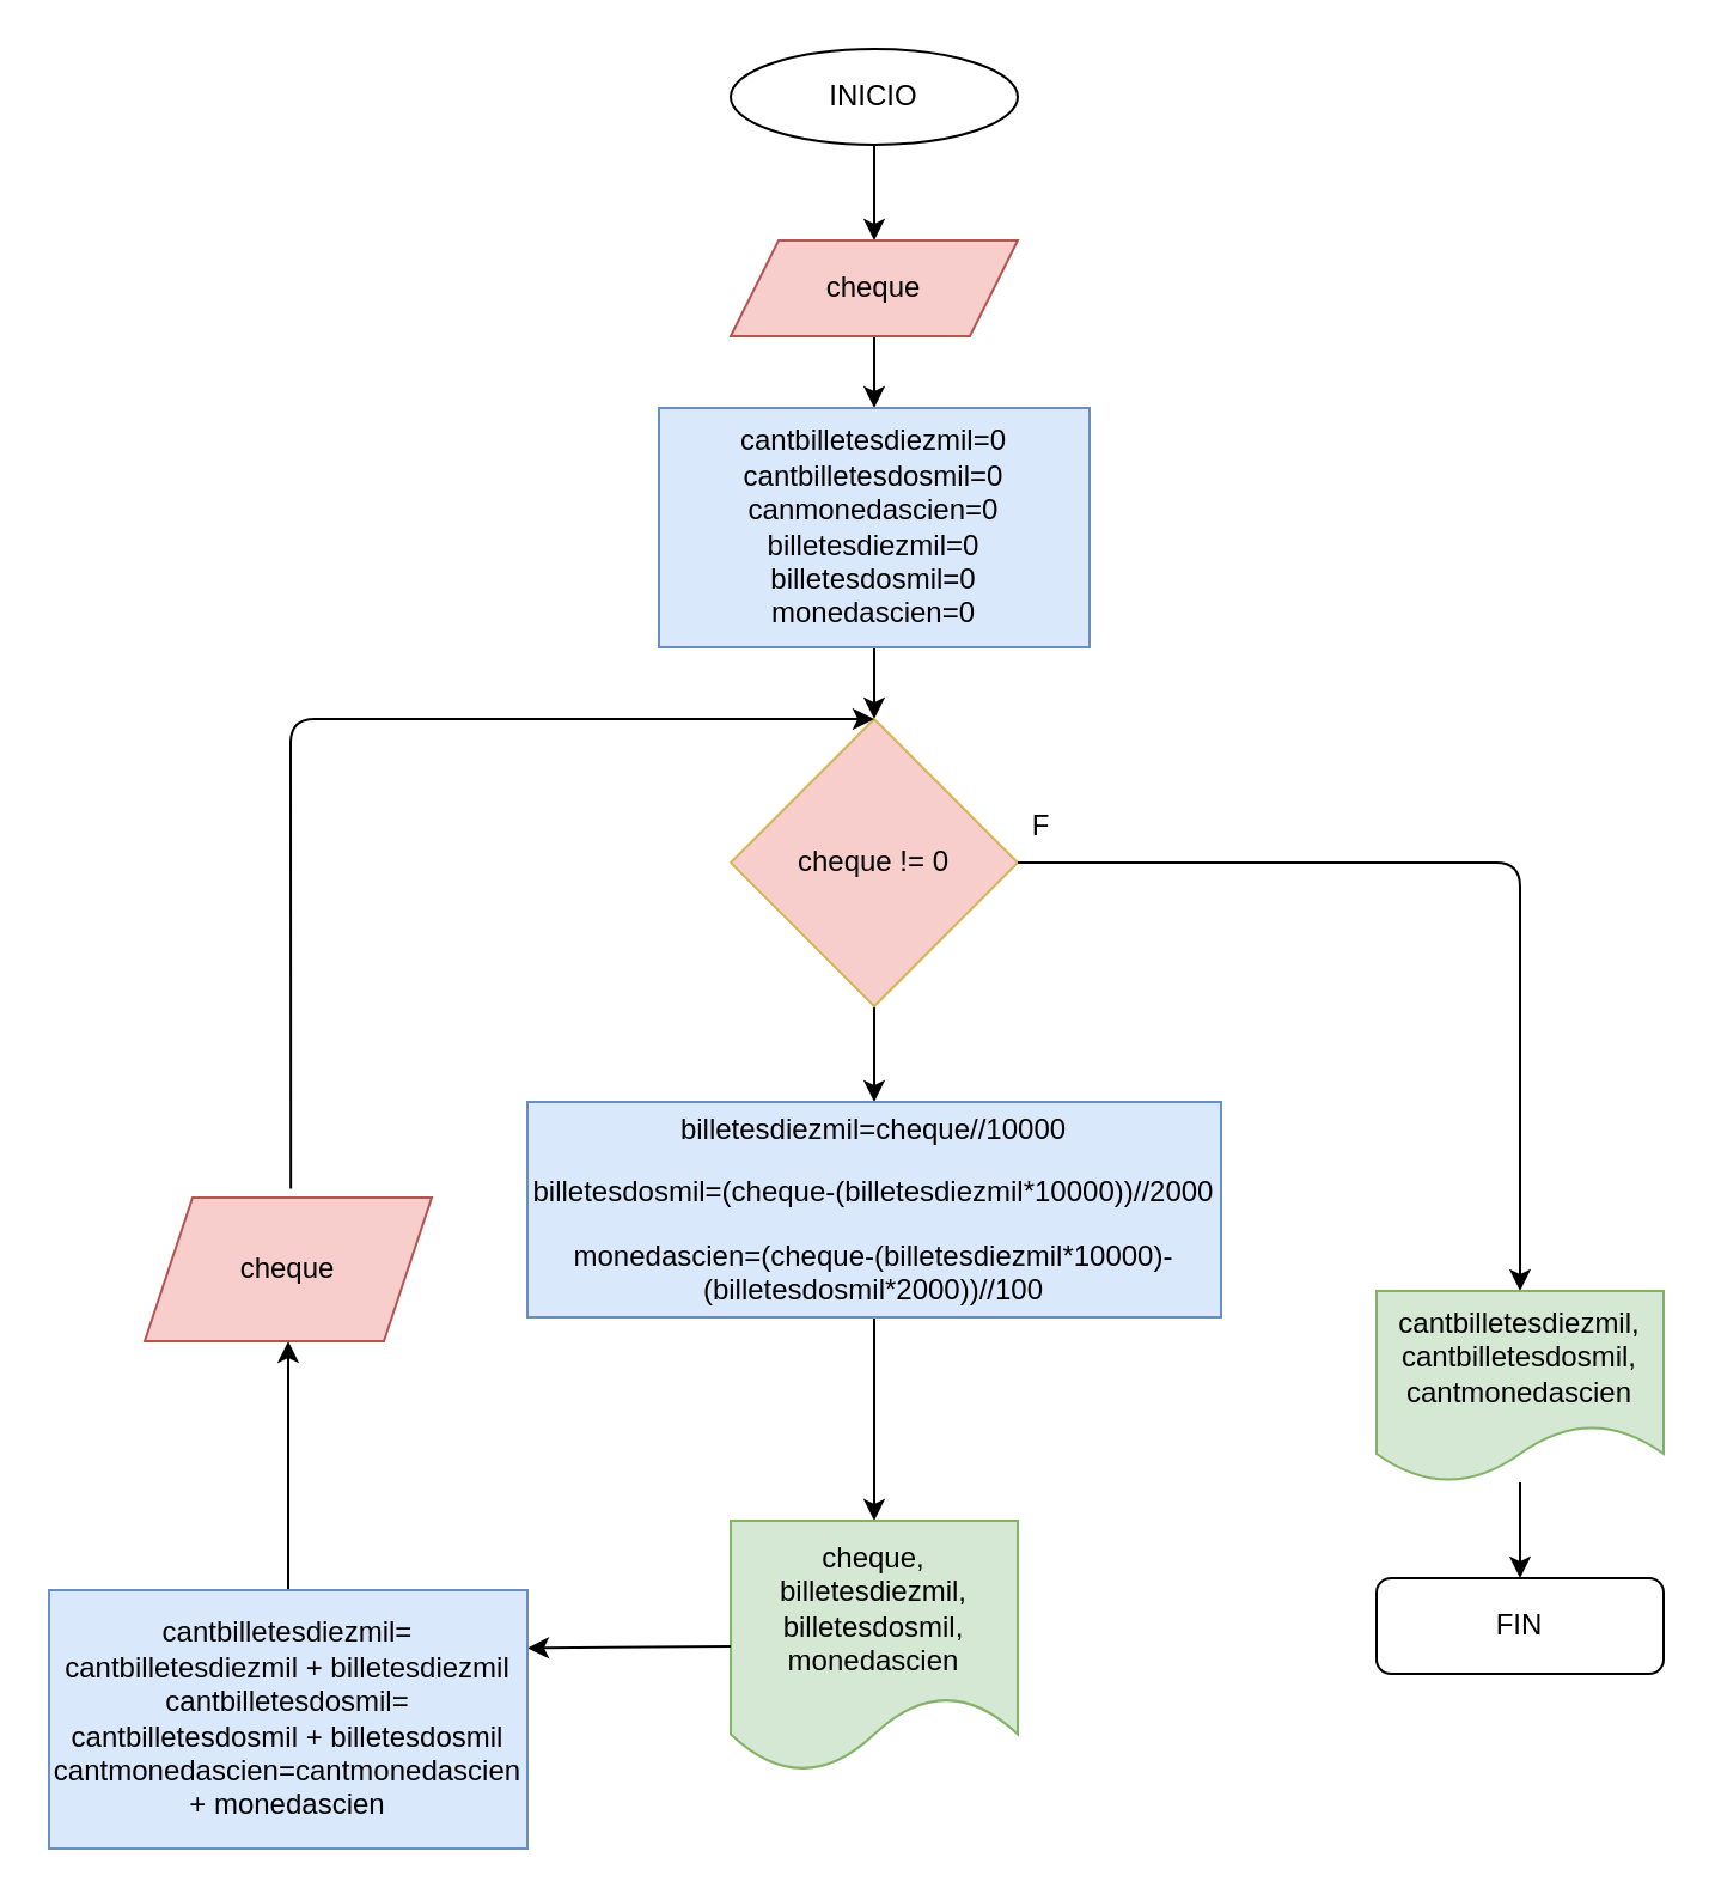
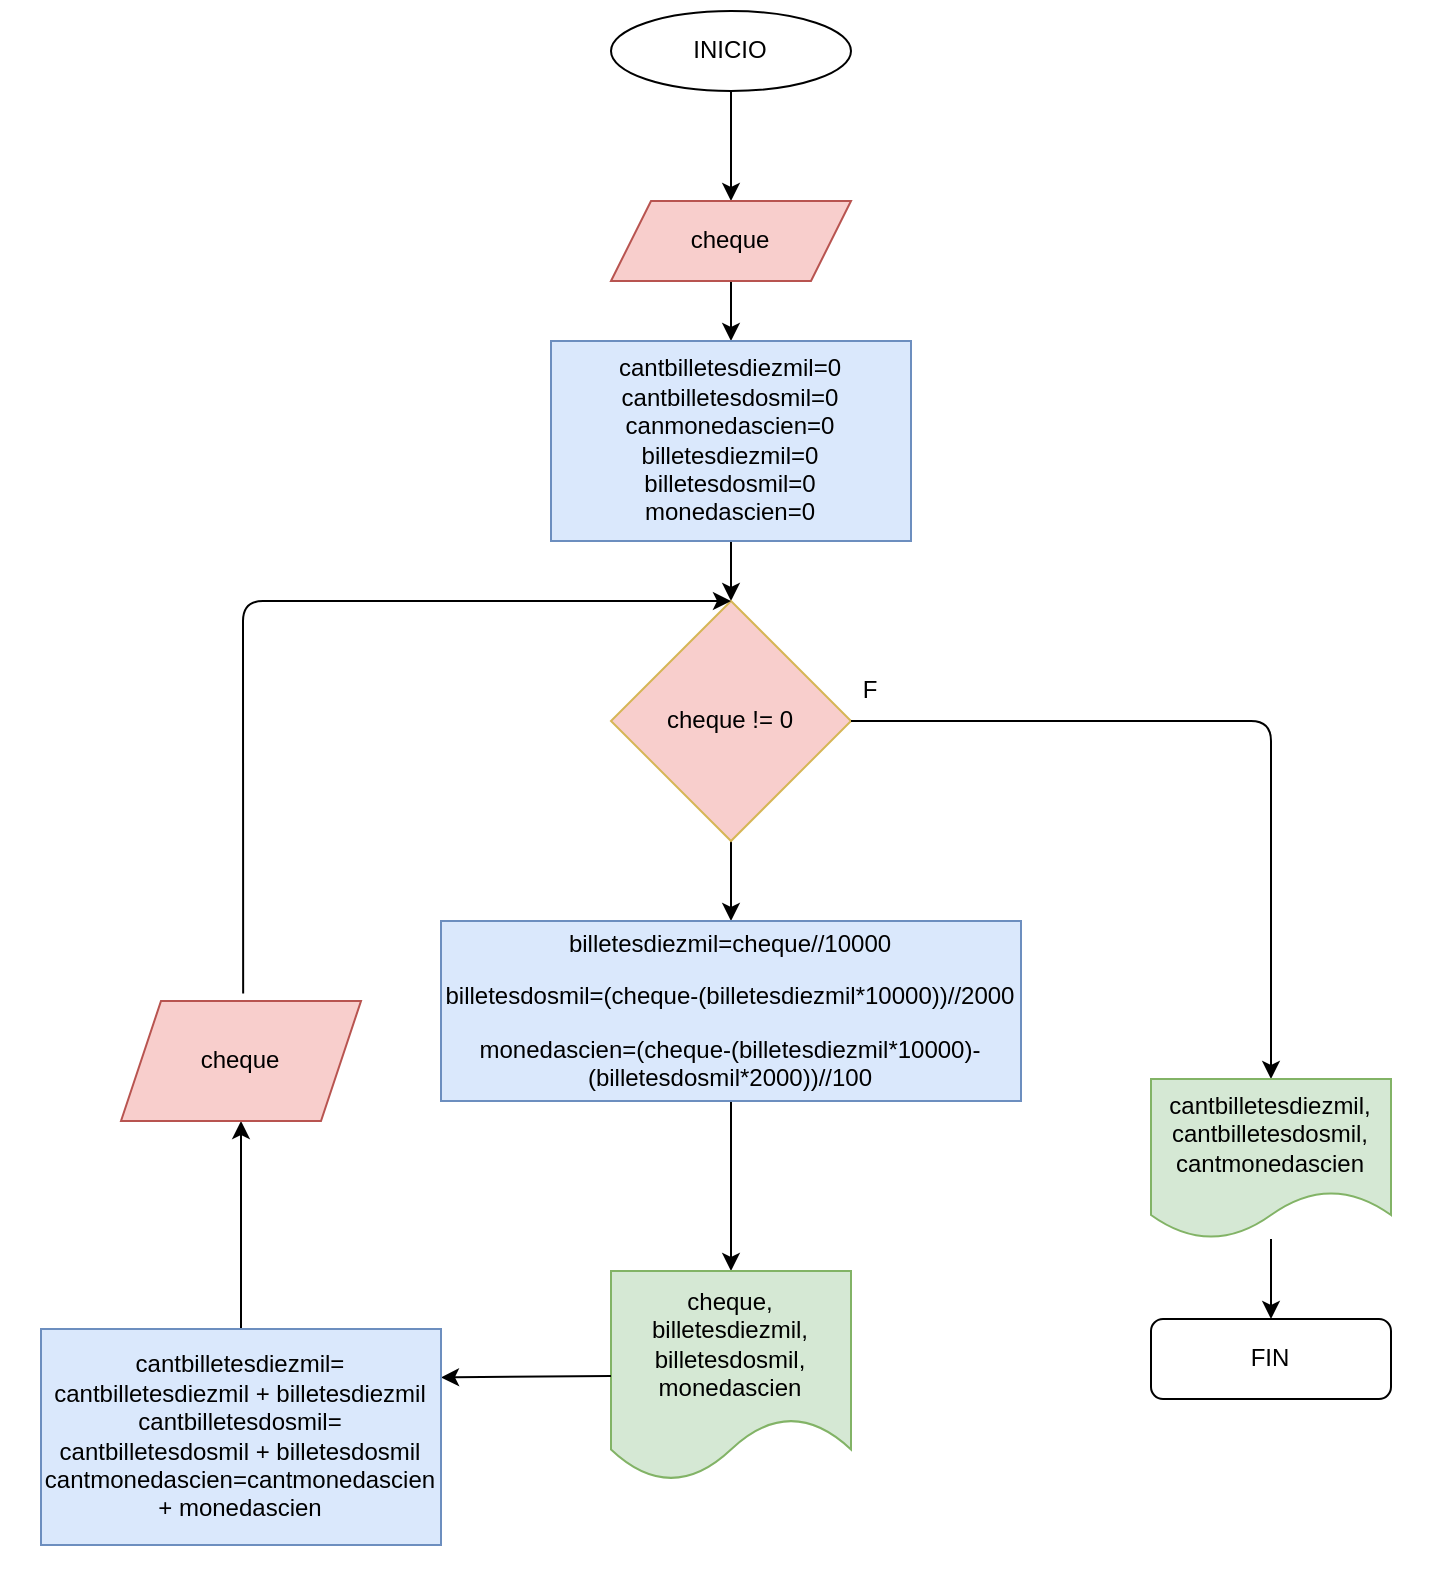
  <mxCell id="0" />
  <mxCell id="1" parent="0" />
  <mxCell id="2" value="" style="edgeStyle=none;html=1;" edge="1" parent="1" source="3" target="5"><mxGeometry relative="1" as="geometry" /></mxCell>
- <mxCell id="3" value="INICIO" style="ellipse;whiteSpace=wrap;html=1;" vertex="1" parent="1"><mxGeometry x="305" y="20" width="120" height="40" as="geometry" /></mxCell>
+ <mxCell id="3" value="INICIO" style="ellipse;whiteSpace=wrap;html=1;" vertex="1" parent="1"><mxGeometry x="305" y="5" width="120" height="40" as="geometry" /></mxCell>
  <mxCell id="4" value="" style="edgeStyle=none;html=1;" edge="1" parent="1" source="5" target="7"><mxGeometry relative="1" as="geometry" /></mxCell>
  <mxCell id="5" value="cheque" style="shape=parallelogram;perimeter=parallelogramPerimeter;whiteSpace=wrap;html=1;fixedSize=1;fillColor=#f8cecc;strokeColor=#b85450;" vertex="1" parent="1"><mxGeometry x="305" y="100" width="120" height="40" as="geometry" /></mxCell>
  <mxCell id="6" value="" style="edgeStyle=none;html=1;" edge="1" parent="1" source="7" target="9"><mxGeometry relative="1" as="geometry" /></mxCell>
  <mxCell id="7" value="cantbilletesdiezmil=0&lt;br&gt;cantbilletesdosmil=0&lt;br&gt;canmonedascien=0&lt;br&gt;billetesdiezmil=0&lt;br&gt;billetesdosmil=0&lt;br&gt;monedascien=0&lt;br&gt;" style="whiteSpace=wrap;html=1;fillColor=#dae8fc;strokeColor=#6c8ebf;" vertex="1" parent="1"><mxGeometry x="275" y="170" width="180" height="100" as="geometry" /></mxCell>
  <mxCell id="8" value="" style="edgeStyle=none;html=1;" edge="1" parent="1" source="9" target="11"><mxGeometry relative="1" as="geometry" /></mxCell>
  <mxCell id="9" value="cheque != 0" style="rhombus;whiteSpace=wrap;html=1;fillColor=#f8cecc;strokeColor=#d6b656;" vertex="1" parent="1"><mxGeometry x="305" y="300" width="120" height="120" as="geometry" /></mxCell>
  <mxCell id="10" value="" style="edgeStyle=none;html=1;" edge="1" parent="1" source="11" target="17"><mxGeometry relative="1" as="geometry" /></mxCell>
  <mxCell id="11" value="&lt;p class=&quot;selectable-text copyable-text&quot;&gt;&lt;span class=&quot;selectable-text copyable-text&quot;&gt;billetesdiezmil=cheque//10000&lt;/span&gt;&lt;/p&gt;&lt;p class=&quot;selectable-text copyable-text&quot;&gt;&lt;span&gt;billetesdosmil=(cheque-(billetesdiezmil*10000))//2000&lt;/span&gt;&lt;/p&gt;&lt;p class=&quot;selectable-text copyable-text&quot;&gt;&lt;span&gt;monedascien=(cheque-(billetesdiezmil*10000)-(billetesdosmil*2000))//100&lt;/span&gt;&lt;/p&gt;" style="whiteSpace=wrap;html=1;fillColor=#dae8fc;strokeColor=#6c8ebf;" vertex="1" parent="1"><mxGeometry x="220" y="460" width="290" height="90" as="geometry" /></mxCell>
  <mxCell id="12" value="" style="endArrow=classic;html=1;exitX=1;exitY=0.5;exitDx=0;exitDy=0;" edge="1" parent="1" source="9" target="14"><mxGeometry width="50" height="50" relative="1" as="geometry"><mxPoint x="425" y="460" as="sourcePoint" /><mxPoint x="585" y="420" as="targetPoint" /><Array as="points"><mxPoint x="635" y="360" /></Array></mxGeometry></mxCell>
  <mxCell id="13" value="" style="edgeStyle=none;html=1;" edge="1" parent="1" source="14" target="15"><mxGeometry relative="1" as="geometry" /></mxCell>
  <mxCell id="14" value="cantbilletesdiezmil,&lt;br&gt;cantbilletesdosmil,&lt;br&gt;cantmonedascien" style="shape=document;whiteSpace=wrap;html=1;boundedLbl=1;fillColor=#d5e8d4;strokeColor=#82b366;" vertex="1" parent="1"><mxGeometry x="575" y="539" width="120" height="80" as="geometry" /></mxCell>
  <mxCell id="15" value="FIN" style="whiteSpace=wrap;html=1;rounded=1;" vertex="1" parent="1"><mxGeometry x="575" y="659" width="120" height="40" as="geometry" /></mxCell>
  <mxCell id="16" value="F" style="text;html=1;strokeColor=none;fillColor=none;align=center;verticalAlign=middle;whiteSpace=wrap;rounded=0;" vertex="1" parent="1"><mxGeometry x="405" y="330" width="60" height="30" as="geometry" /></mxCell>
  <mxCell id="17" value="cheque, billetesdiezmil, billetesdosmil, monedascien" style="shape=document;whiteSpace=wrap;html=1;boundedLbl=1;fillColor=#d5e8d4;strokeColor=#82b366;" vertex="1" parent="1"><mxGeometry x="305" y="635" width="120" height="105" as="geometry" /></mxCell>
  <mxCell id="18" value="" style="endArrow=classic;html=1;exitX=0;exitY=0.5;exitDx=0;exitDy=0;entryX=1;entryY=0.224;entryDx=0;entryDy=0;entryPerimeter=0;" edge="1" parent="1" source="17" target="20"><mxGeometry width="50" height="50" relative="1" as="geometry"><mxPoint x="305" y="600" as="sourcePoint" /><mxPoint x="185" y="688" as="targetPoint" /></mxGeometry></mxCell>
  <mxCell id="19" value="" style="edgeStyle=none;html=1;" edge="1" parent="1" source="20" target="21"><mxGeometry relative="1" as="geometry" /></mxCell>
  <mxCell id="20" value="&lt;span&gt;cantbilletesdiezmil= cantbilletesdiezmil + billetesdiezmil&lt;/span&gt;&lt;br&gt;&lt;span&gt;cantbilletesdosmil= cantbilletesdosmil + billetesdosmil&lt;/span&gt;&lt;br&gt;&lt;span&gt;cantmonedascien=cantmonedascien + monedascien&lt;/span&gt;" style="rounded=0;whiteSpace=wrap;html=1;fillColor=#dae8fc;strokeColor=#6c8ebf;" vertex="1" parent="1"><mxGeometry x="20" y="664" width="200" height="108" as="geometry" /></mxCell>
  <mxCell id="21" value="cheque" style="shape=parallelogram;perimeter=parallelogramPerimeter;whiteSpace=wrap;html=1;fixedSize=1;fillColor=#f8cecc;strokeColor=#b85450;rounded=0;" vertex="1" parent="1"><mxGeometry x="60" y="500" width="120" height="60" as="geometry" /></mxCell>
  <mxCell id="22" value="" style="endArrow=classic;html=1;exitX=0.509;exitY=-0.063;exitDx=0;exitDy=0;exitPerimeter=0;entryX=0.5;entryY=0;entryDx=0;entryDy=0;" edge="1" parent="1" source="21" target="9"><mxGeometry width="50" height="50" relative="1" as="geometry"><mxPoint x="155" y="490" as="sourcePoint" /><mxPoint x="205" y="440" as="targetPoint" /><Array as="points"><mxPoint x="121" y="300" /></Array></mxGeometry></mxCell>
